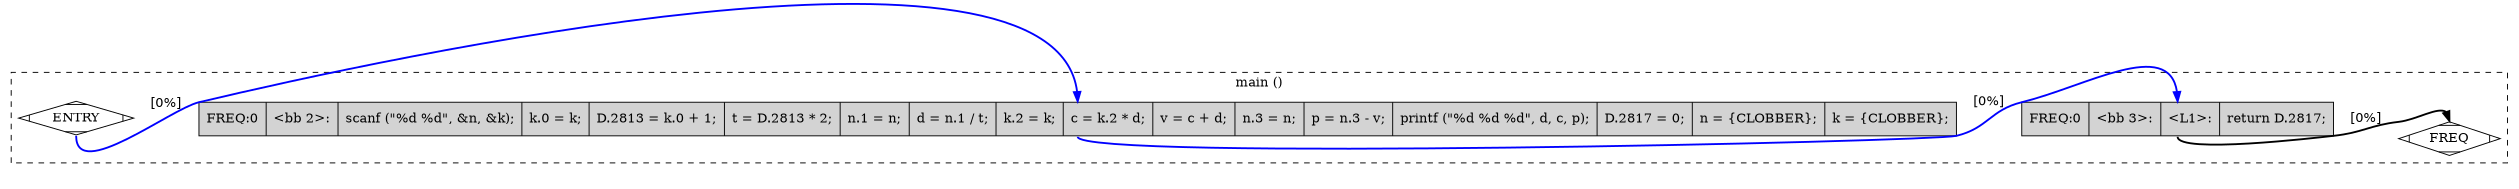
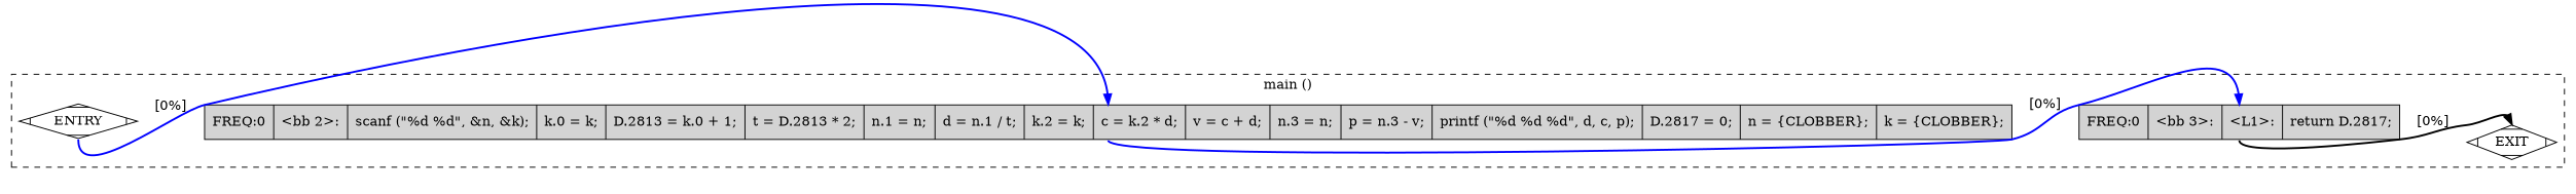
  digraph {
    rankdir=LR
    node [fillcolor=white shape=Mdiamond style=filled]
    edge [constraint=true headport=n style="solid,bold" tailport=s color=blue weight=100]
    n1 [label=ENTRY]
-   n2 [label=FREQ]
+   n2 [label=EXIT]
    n3 [fillcolor=lightgrey label="{ FREQ:0 |\<bb\ 2\>:\l|scanf\ (\"%d\ %d\",\ &n,\ &k);\l|k.0\ =\ k;\l|D.2813\ =\ k.0\ +\ 1;\l|t\ =\ D.2813\ *\ 2;\l|n.1\ =\ n;\l|d\ =\ n.1\ /\ t;\l|k.2\ =\ k;\l|c\ =\ k.2\ *\ d;\l|v\ =\ c\ +\ d;\l|n.3\ =\ n;\l|p\ =\ n.3\ -\ v;\l|printf\ (\"%d\ %d\ %d\",\ d,\ c,\ p);\l|D.2817\ =\ 0;\l|n\ =\ \{CLOBBER\};\l|k\ =\ \{CLOBBER\};\l}" shape=record]
    n4 [fillcolor=lightgrey label="{ FREQ:0 |\<bb\ 3\>:\l|\<L1\>:\l|return\ D.2817;\l}" shape=record]
    subgraph cluster_1 {
      color=black
      label="main ()"
      style=dashed
      n1
      n2
      n3
      n4
    }
    n1 -> n2 [style=invis color="" weight=""]
    n1 -> n3 [label="[0%]"]
    n3 -> n4 [label="[0%]"]
    n4 -> n2 [color=black label="[0%]" weight=10]
  }
